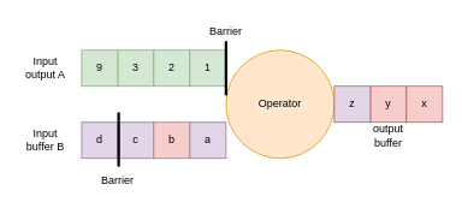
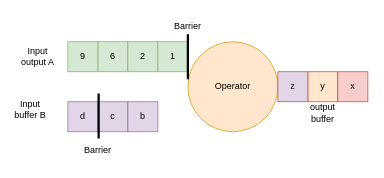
  <mxCell id="0" />
  <mxCell id="1" parent="0" />
  <mxCell id="2" value="Operator" style="ellipse;whiteSpace=wrap;html=1;aspect=fixed;fillColor=#ffe6cc;strokeColor=#d79b00;" vertex="1" parent="1"><mxGeometry x="250" y="55" width="120" height="120" as="geometry" /></mxCell>
- <mxCell id="3" value="3" style="rounded=0;whiteSpace=wrap;html=1;fillColor=#d5e8d4;strokeColor=#82b366;" vertex="1" parent="1"><mxGeometry x="130" y="55" width="40" height="40" as="geometry" /></mxCell>
+ <mxCell id="3" value="6" style="rounded=0;whiteSpace=wrap;html=1;fillColor=#d5e8d4;strokeColor=#82b366;" vertex="1" parent="1"><mxGeometry x="130" y="55" width="40" height="40" as="geometry" /></mxCell>
  <mxCell id="4" value="2" style="rounded=0;whiteSpace=wrap;html=1;fillColor=#d5e8d4;strokeColor=#82b366;" vertex="1" parent="1"><mxGeometry x="170" y="55" width="40" height="40" as="geometry" /></mxCell>
  <mxCell id="5" value="1" style="rounded=0;whiteSpace=wrap;html=1;fillColor=#d5e8d4;strokeColor=#82b366;" vertex="1" parent="1"><mxGeometry x="210" y="55" width="40" height="40" as="geometry" /></mxCell>
  <mxCell id="6" value="9" style="rounded=0;whiteSpace=wrap;html=1;fillColor=#d5e8d4;strokeColor=#82b366;" vertex="1" parent="1"><mxGeometry x="90" y="55" width="40" height="40" as="geometry" /></mxCell>
  <mxCell id="7" value="c" style="rounded=0;whiteSpace=wrap;html=1;fillColor=#e1d5e7;strokeColor=#9673a6;" vertex="1" parent="1"><mxGeometry x="130" y="135" width="40" height="40" as="geometry" /></mxCell>
- <mxCell id="8" value="b" style="rounded=0;whiteSpace=wrap;html=1;fillColor=#f8cecc;strokeColor=#9673a6;" vertex="1" parent="1"><mxGeometry x="170" y="135" width="40" height="40" as="geometry" /></mxCell>
- <mxCell id="9" value="a" style="rounded=0;whiteSpace=wrap;html=1;fillColor=#e1d5e7;strokeColor=#9673a6;" vertex="1" parent="1"><mxGeometry x="210" y="135" width="40" height="40" as="geometry" /></mxCell>
+ <mxCell id="8" value="b" style="rounded=0;whiteSpace=wrap;html=1;fillColor=#e1d5e7;strokeColor=#9673a6;" vertex="1" parent="1"><mxGeometry x="170" y="135" width="40" height="40" as="geometry" /></mxCell>
  <mxCell id="10" value="d" style="rounded=0;whiteSpace=wrap;html=1;fillColor=#e1d5e7;strokeColor=#9673a6;" vertex="1" parent="1"><mxGeometry x="90" y="135" width="40" height="40" as="geometry" /></mxCell>
  <mxCell id="11" value="" style="endArrow=none;html=1;rounded=0;strokeWidth=3;exitX=0;exitY=0.417;exitDx=0;exitDy=0;exitPerimeter=0;" edge="1" parent="1" source="2"><mxGeometry width="50" height="50" relative="1" as="geometry"><mxPoint x="210" y="105" as="sourcePoint" /><mxPoint x="250" y="45" as="targetPoint" /></mxGeometry></mxCell>
  <mxCell id="12" value="" style="endArrow=none;html=1;rounded=0;strokeWidth=3;exitX=0;exitY=0.417;exitDx=0;exitDy=0;exitPerimeter=0;" edge="1" parent="1"><mxGeometry width="50" height="50" relative="1" as="geometry"><mxPoint x="131" y="184.04" as="sourcePoint" /><mxPoint x="131" y="124" as="targetPoint" /></mxGeometry></mxCell>
  <mxCell id="13" value="Barrier" style="text;html=1;strokeColor=none;fillColor=none;align=center;verticalAlign=middle;whiteSpace=wrap;rounded=0;" vertex="1" parent="1"><mxGeometry x="220" y="20" width="60" height="30" as="geometry" /></mxCell>
  <mxCell id="14" value="Barrier" style="text;html=1;strokeColor=none;fillColor=none;align=center;verticalAlign=middle;whiteSpace=wrap;rounded=0;" vertex="1" parent="1"><mxGeometry x="100" y="185" width="60" height="30" as="geometry" /></mxCell>
- <mxCell id="15" value="y" style="rounded=0;whiteSpace=wrap;html=1;fillColor=#f8cecc;strokeColor=#b85450;" vertex="1" parent="1"><mxGeometry x="410" y="95" width="40" height="40" as="geometry" /></mxCell>
+ <mxCell id="15" value="y" style="rounded=0;whiteSpace=wrap;html=1;fillColor=#ffe6cc;strokeColor=#b85450;" vertex="1" parent="1"><mxGeometry x="410" y="95" width="40" height="40" as="geometry" /></mxCell>
  <mxCell id="16" value="x" style="rounded=0;whiteSpace=wrap;html=1;fillColor=#f8cecc;strokeColor=#b85450;" vertex="1" parent="1"><mxGeometry x="450" y="95" width="40" height="40" as="geometry" /></mxCell>
  <mxCell id="17" value="z" style="rounded=0;whiteSpace=wrap;html=1;fillColor=#e1d5e7;strokeColor=#b85450;" vertex="1" parent="1"><mxGeometry x="370" y="95" width="40" height="40" as="geometry" /></mxCell>
  <mxCell id="18" value="Input output A" style="text;html=1;strokeColor=none;fillColor=none;align=center;verticalAlign=middle;whiteSpace=wrap;rounded=0;" vertex="1" parent="1"><mxGeometry x="20" y="60" width="60" height="30" as="geometry" /></mxCell>
- <mxCell id="19" value="Input buffer B" style="text;html=1;strokeColor=none;fillColor=none;align=center;verticalAlign=middle;whiteSpace=wrap;rounded=0;" vertex="1" parent="1"><mxGeometry x="20" y="140" width="60" height="30" as="geometry" /></mxCell>
+ <mxCell id="19" value="Input buffer B" style="text;html=1;strokeColor=none;fillColor=none;align=center;verticalAlign=middle;whiteSpace=wrap;rounded=0;" vertex="1" parent="1"><mxGeometry x="10" y="130" width="60" height="30" as="geometry" /></mxCell>
  <mxCell id="20" value="output buffer" style="text;html=1;strokeColor=none;fillColor=none;align=center;verticalAlign=middle;whiteSpace=wrap;rounded=0;" vertex="1" parent="1"><mxGeometry x="400" y="135" width="60" height="30" as="geometry" /></mxCell>
